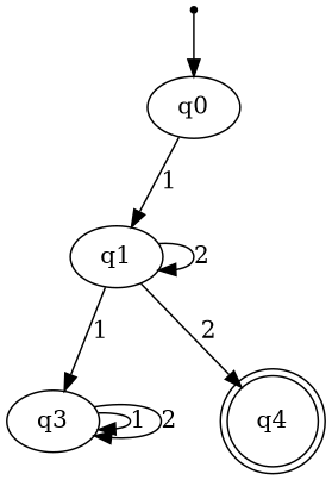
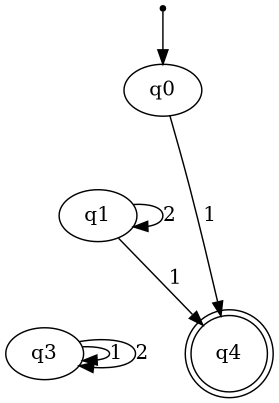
  digraph {
    rankdir=TB
    inic [shape=point]
    q0
    q1
    q3
    n5 [label=q4 shape=doublecircle]
    inic -> q0
-   q0 -> q1 [label=1]
+   q0 -> n5 [label=1]
    q1 -> q1 [label=2]
-   q1 -> q3 [label=1]
-   q1 -> n5 [label=2]
+   q1 -> n5 [label=1]
    q3 -> q3 [label=1]
    q3 -> q3 [label=2]
  }
